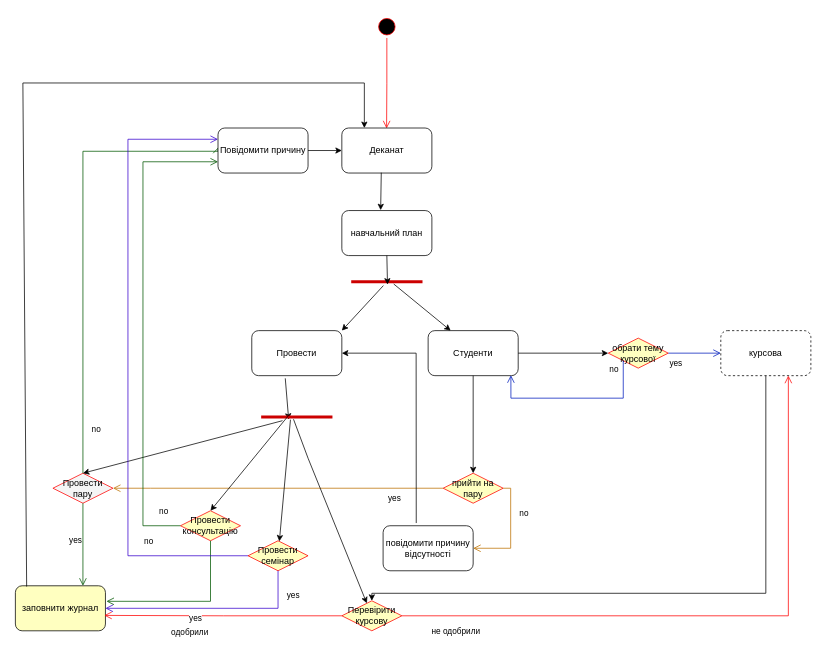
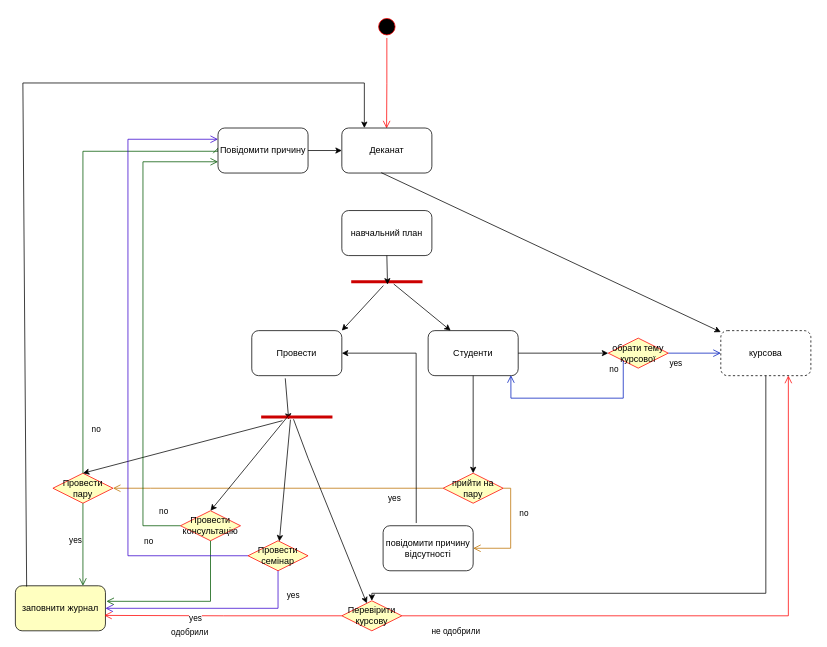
  <mxCell id="0" />
  <mxCell id="1" parent="0" />
  <mxCell id="2" value="" style="ellipse;html=1;shape=startState;fillColor=#000000;strokeColor=#ff0000;" parent="1" vertex="1"><mxGeometry x="500" y="20" width="30" height="30" as="geometry" /></mxCell>
  <mxCell id="3" value="" style="edgeStyle=orthogonalEdgeStyle;html=1;verticalAlign=bottom;endArrow=open;endSize=8;strokeColor=#ff0000;rounded=0;entryX=0.616;entryY=0.065;entryDx=0;entryDy=0;entryPerimeter=0;" parent="1" source="2" edge="1"><mxGeometry relative="1" as="geometry"><mxPoint x="514.64" y="170.52" as="targetPoint" /></mxGeometry></mxCell>
  <mxCell id="4" value="Деканат" style="rounded=1;whiteSpace=wrap;html=1;" parent="1" vertex="1"><mxGeometry x="455" y="170" width="120" height="60" as="geometry" /></mxCell>
  <mxCell id="5" value="Провести" style="rounded=1;whiteSpace=wrap;html=1;" parent="1" vertex="1"><mxGeometry x="335" y="440" width="120" height="60" as="geometry" /></mxCell>
  <mxCell id="6" value="Студенти" style="rounded=1;whiteSpace=wrap;html=1;" parent="1" vertex="1"><mxGeometry x="570" y="440" width="120" height="60" as="geometry" /></mxCell>
  <mxCell id="7" value="навчальний план" style="rounded=1;whiteSpace=wrap;html=1;" parent="1" vertex="1"><mxGeometry x="455" y="280" width="120" height="60" as="geometry" /></mxCell>
  <mxCell id="8" value="" style="endArrow=classic;html=1;rounded=0;entryX=1;entryY=0;entryDx=0;entryDy=0;" parent="1" source="11" target="5" edge="1"><mxGeometry width="50" height="50" relative="1" as="geometry"><mxPoint x="610" y="380" as="sourcePoint" /><mxPoint x="660" y="330" as="targetPoint" /></mxGeometry></mxCell>
  <mxCell id="9" value="" style="endArrow=classic;html=1;rounded=0;exitX=0.596;exitY=0.783;exitDx=0;exitDy=0;entryX=0.25;entryY=0;entryDx=0;entryDy=0;exitPerimeter=0;" parent="1" source="11" target="6" edge="1"><mxGeometry width="50" height="50" relative="1" as="geometry"><mxPoint x="610" y="380" as="sourcePoint" /><mxPoint x="660" y="330" as="targetPoint" /></mxGeometry></mxCell>
- <mxCell id="10" value="" style="endArrow=classic;html=1;rounded=0;exitX=0.438;exitY=0.992;exitDx=0;exitDy=0;exitPerimeter=0;entryX=0.431;entryY=-0.008;entryDx=0;entryDy=0;entryPerimeter=0;" parent="1" source="4" target="7" edge="1"><mxGeometry width="50" height="50" relative="1" as="geometry"><mxPoint x="610" y="380" as="sourcePoint" /><mxPoint x="660" y="330" as="targetPoint" /></mxGeometry></mxCell>
+ <mxCell id="10" value="" style="endArrow=classic;html=1;rounded=0;exitX=0.438;exitY=0.992;exitDx=0;exitDy=0;exitPerimeter=0;" parent="1" source="4" target="24" edge="1"><mxGeometry width="50" height="50" relative="1" as="geometry"><mxPoint x="610" y="380" as="sourcePoint" /><mxPoint x="660" y="330" as="targetPoint" /></mxGeometry></mxCell>
  <mxCell id="11" value="" style="line;strokeWidth=4;rotatable=0;dashed=0;labelPosition=right;align=left;verticalAlign=middle;spacingTop=0;spacingLeft=6;points=[];portConstraint=eastwest;strokeColor=#CC0000;" parent="1" vertex="1"><mxGeometry x="467.5" y="370" width="95" height="10" as="geometry" /></mxCell>
  <mxCell id="12" value="" style="endArrow=classic;html=1;rounded=0;exitX=0.5;exitY=1;exitDx=0;exitDy=0;entryX=0.509;entryY=0.867;entryDx=0;entryDy=0;entryPerimeter=0;" parent="1" source="7" target="11" edge="1"><mxGeometry width="50" height="50" relative="1" as="geometry"><mxPoint x="510" y="380" as="sourcePoint" /><mxPoint x="560" y="330" as="targetPoint" /></mxGeometry></mxCell>
  <mxCell id="13" value="заповнити журнал" style="rounded=1;whiteSpace=wrap;html=1;fillColor=#ffffc0;" parent="1" vertex="1"><mxGeometry x="20" y="780" width="120" height="60" as="geometry" /></mxCell>
- <mxCell id="14" value="Провести пару" style="rhombus;whiteSpace=wrap;html=1;fontColor=#000000;fillColor=#f5f5f5;strokeColor=#ff0000;" parent="1" vertex="1"><mxGeometry x="70" y="630" width="80" height="40" as="geometry" /></mxCell>
+ <mxCell id="14" value="Провести пару" style="rhombus;whiteSpace=wrap;html=1;fontColor=#000000;fillColor=#ffffc0;strokeColor=#ff0000;" parent="1" vertex="1"><mxGeometry x="70" y="630" width="80" height="40" as="geometry" /></mxCell>
  <mxCell id="15" value="no" style="edgeStyle=orthogonalEdgeStyle;html=1;align=left;verticalAlign=bottom;endArrow=open;endSize=8;strokeColor=#005700;rounded=0;entryX=0.007;entryY=0.422;entryDx=0;entryDy=0;entryPerimeter=0;fillColor=#008a00;" parent="1" target="40" edge="1"><mxGeometry x="-0.838" y="-10" relative="1" as="geometry"><mxPoint x="180" y="180" as="targetPoint" /><mxPoint x="110" y="630" as="sourcePoint" /><Array as="points"><mxPoint x="110" y="201" /><mxPoint x="290" y="201" /><mxPoint x="290" y="198" /><mxPoint x="291" y="198" /></Array><mxPoint as="offset" /></mxGeometry></mxCell>
  <mxCell id="16" value="yes" style="edgeStyle=orthogonalEdgeStyle;html=1;align=left;verticalAlign=top;endArrow=open;endSize=8;strokeColor=#005700;rounded=0;entryX=0.75;entryY=0;entryDx=0;entryDy=0;fillColor=#008a00;" parent="1" source="14" target="13" edge="1"><mxGeometry x="-0.335" y="-20" relative="1" as="geometry"><mxPoint x="308" y="780" as="targetPoint" /><mxPoint as="offset" /></mxGeometry></mxCell>
  <mxCell id="17" value="прийти на пару" style="rhombus;whiteSpace=wrap;html=1;fontColor=#000000;fillColor=#ffffc0;strokeColor=#ff0000;" parent="1" vertex="1"><mxGeometry x="590" y="630" width="80" height="40" as="geometry" /></mxCell>
  <mxCell id="18" value="no" style="edgeStyle=orthogonalEdgeStyle;html=1;align=left;verticalAlign=bottom;endArrow=open;endSize=8;strokeColor=#BD7000;rounded=0;entryX=1;entryY=0.5;entryDx=0;entryDy=0;exitX=1;exitY=0.5;exitDx=0;exitDy=0;fillColor=#f0a30a;" parent="1" source="17" target="22" edge="1"><mxGeometry x="-0.254" y="10" relative="1" as="geometry"><mxPoint x="720.03" y="640.02" as="targetPoint" /><mxPoint x="719.996" y="590.003" as="sourcePoint" /><mxPoint as="offset" /></mxGeometry></mxCell>
  <mxCell id="19" value="yes" style="edgeStyle=orthogonalEdgeStyle;html=1;align=left;verticalAlign=top;endArrow=open;endSize=8;strokeColor=#BD7000;rounded=0;entryX=1;entryY=0.5;entryDx=0;entryDy=0;fillColor=#f0a30a;" parent="1" source="17" target="14" edge="1"><mxGeometry x="-0.657" relative="1" as="geometry"><mxPoint x="610" y="650" as="targetPoint" /><Array as="points"><mxPoint x="200" y="650" /><mxPoint x="200" y="650" /></Array><mxPoint as="offset" /></mxGeometry></mxCell>
  <mxCell id="20" value="" style="endArrow=classic;html=1;rounded=0;exitX=0.372;exitY=1.06;exitDx=0;exitDy=0;exitPerimeter=0;entryX=0.386;entryY=0.867;entryDx=0;entryDy=0;entryPerimeter=0;" parent="1" source="5" target="30" edge="1"><mxGeometry width="50" height="50" relative="1" as="geometry"><mxPoint x="380" y="520" as="sourcePoint" /><mxPoint x="380" y="540" as="targetPoint" /></mxGeometry></mxCell>
  <mxCell id="21" value="" style="endArrow=classic;html=1;rounded=0;exitX=0.5;exitY=1;exitDx=0;exitDy=0;" parent="1" source="6" target="17" edge="1"><mxGeometry width="50" height="50" relative="1" as="geometry"><mxPoint x="380" y="520" as="sourcePoint" /><mxPoint x="430" y="470" as="targetPoint" /></mxGeometry></mxCell>
  <mxCell id="22" value="повідомити причину відсутності" style="rounded=1;whiteSpace=wrap;html=1;" parent="1" vertex="1"><mxGeometry x="510" y="700" width="120" height="60" as="geometry" /></mxCell>
  <mxCell id="23" value="" style="endArrow=classic;html=1;rounded=0;exitX=0.368;exitY=-0.06;exitDx=0;exitDy=0;exitPerimeter=0;entryX=1;entryY=0.5;entryDx=0;entryDy=0;" parent="1" source="22" target="5" edge="1"><mxGeometry width="50" height="50" relative="1" as="geometry"><mxPoint x="380" y="520" as="sourcePoint" /><mxPoint x="430" y="470" as="targetPoint" /><Array as="points"><mxPoint x="554" y="470" /></Array></mxGeometry></mxCell>
  <mxCell id="24" value="курсова" style="rounded=1;whiteSpace=wrap;html=1;dashed=1;" parent="1" vertex="1"><mxGeometry x="960" y="440" width="120" height="60" as="geometry" /></mxCell>
  <mxCell id="25" value="" style="endArrow=classic;html=1;rounded=0;exitX=1;exitY=0.5;exitDx=0;exitDy=0;entryX=0;entryY=0.5;entryDx=0;entryDy=0;" parent="1" source="6" target="26" edge="1"><mxGeometry width="50" height="50" relative="1" as="geometry"><mxPoint x="570" y="550" as="sourcePoint" /><mxPoint x="760" y="470" as="targetPoint" /></mxGeometry></mxCell>
  <mxCell id="26" value="обрати тему курсової" style="rhombus;whiteSpace=wrap;html=1;fontColor=#000000;fillColor=#ffffc0;strokeColor=#ff0000;" parent="1" vertex="1"><mxGeometry x="810" y="450" width="80" height="40" as="geometry" /></mxCell>
  <mxCell id="27" value="no" style="edgeStyle=orthogonalEdgeStyle;html=1;align=left;verticalAlign=bottom;endArrow=open;endSize=8;strokeColor=#001DBC;rounded=0;entryX=0.919;entryY=0.991;entryDx=0;entryDy=0;entryPerimeter=0;fillColor=#0050ef;" parent="1" source="26" target="6" edge="1"><mxGeometry x="-0.826" y="-20" relative="1" as="geometry"><mxPoint x="810" y="580" as="targetPoint" /><Array as="points"><mxPoint x="830" y="530" /><mxPoint x="680" y="530" /></Array><mxPoint as="offset" /></mxGeometry></mxCell>
  <mxCell id="28" value="yes" style="edgeStyle=orthogonalEdgeStyle;html=1;align=left;verticalAlign=top;endArrow=open;endSize=8;strokeColor=#001DBC;rounded=0;entryX=0;entryY=0.5;entryDx=0;entryDy=0;fillColor=#0050ef;" parent="1" source="26" target="24" edge="1"><mxGeometry x="-1" relative="1" as="geometry"><mxPoint x="850" y="570" as="targetPoint" /></mxGeometry></mxCell>
  <mxCell id="29" value="" style="endArrow=classic;html=1;rounded=0;exitX=0.5;exitY=1;exitDx=0;exitDy=0;entryX=0.5;entryY=0;entryDx=0;entryDy=0;" parent="1" source="24" target="33" edge="1"><mxGeometry width="50" height="50" relative="1" as="geometry"><mxPoint x="1020" y="480" as="sourcePoint" /><mxPoint x="510" y="790" as="targetPoint" /><Array as="points"><mxPoint x="1020" y="790" /><mxPoint x="495" y="790" /></Array></mxGeometry></mxCell>
  <mxCell id="30" value="" style="line;strokeWidth=4;rotatable=0;dashed=0;labelPosition=right;align=left;verticalAlign=middle;spacingTop=0;spacingLeft=6;points=[];portConstraint=eastwest;strokeColor=#CC0000;" parent="1" vertex="1"><mxGeometry x="347.5" y="550" width="95" height="10" as="geometry" /></mxCell>
  <mxCell id="31" value="" style="endArrow=classic;html=1;rounded=0;entryX=0.5;entryY=0;entryDx=0;entryDy=0;" parent="1" source="30" target="14" edge="1"><mxGeometry width="50" height="50" relative="1" as="geometry"><mxPoint x="810" y="580" as="sourcePoint" /><mxPoint x="860" y="530" as="targetPoint" /></mxGeometry></mxCell>
  <mxCell id="32" value="" style="endArrow=classic;html=1;rounded=0;exitX=0.454;exitY=0.81;exitDx=0;exitDy=0;exitPerimeter=0;" parent="1" source="30" target="33" edge="1"><mxGeometry width="50" height="50" relative="1" as="geometry"><mxPoint x="810" y="580" as="sourcePoint" /><mxPoint x="446.906" y="780" as="targetPoint" /><Array as="points"><mxPoint x="410" y="610" /></Array></mxGeometry></mxCell>
  <mxCell id="33" value="Перевірити курсову" style="rhombus;whiteSpace=wrap;html=1;fontColor=#000000;fillColor=#ffffc0;strokeColor=#ff0000;" parent="1" vertex="1"><mxGeometry x="455" y="800" width="80" height="40" as="geometry" /></mxCell>
  <mxCell id="34" value="не одобрили" style="edgeStyle=orthogonalEdgeStyle;html=1;align=left;verticalAlign=bottom;endArrow=open;endSize=8;strokeColor=#ff0000;rounded=0;entryX=0.75;entryY=1;entryDx=0;entryDy=0;" parent="1" source="33" target="24" edge="1"><mxGeometry x="-0.909" y="-30" relative="1" as="geometry"><mxPoint x="450" y="970" as="targetPoint" /><mxPoint as="offset" /></mxGeometry></mxCell>
  <mxCell id="35" value="одобрили" style="edgeStyle=orthogonalEdgeStyle;html=1;align=left;verticalAlign=top;endArrow=open;endSize=8;strokeColor=#ff0000;rounded=0;entryX=0.986;entryY=0.658;entryDx=0;entryDy=0;entryPerimeter=0;" parent="1" source="33" target="13" edge="1"><mxGeometry x="0.445" y="10" relative="1" as="geometry"><mxPoint x="450" y="890" as="targetPoint" /><Array as="points" /><mxPoint as="offset" /></mxGeometry></mxCell>
  <mxCell id="36" value="Провести консультацію" style="rhombus;whiteSpace=wrap;html=1;fontColor=#000000;fillColor=#ffffc0;strokeColor=#ff0000;" parent="1" vertex="1"><mxGeometry x="240" y="680" width="80" height="40" as="geometry" /></mxCell>
  <mxCell id="37" value="no" style="edgeStyle=orthogonalEdgeStyle;html=1;align=left;verticalAlign=bottom;endArrow=open;endSize=8;strokeColor=#005700;rounded=0;fillColor=#008a00;" parent="1" source="36" target="40" edge="1"><mxGeometry x="-0.905" y="-10" relative="1" as="geometry"><mxPoint x="270" y="215" as="targetPoint" /><Array as="points"><mxPoint x="190" y="700" /><mxPoint x="190" y="215" /></Array><mxPoint as="offset" /></mxGeometry></mxCell>
  <mxCell id="38" value="yes" style="edgeStyle=orthogonalEdgeStyle;html=1;align=left;verticalAlign=top;endArrow=open;endSize=8;strokeColor=#005700;rounded=0;entryX=1.011;entryY=0.345;entryDx=0;entryDy=0;entryPerimeter=0;fillColor=#008a00;" parent="1" source="36" target="13" edge="1"><mxGeometry x="0.009" y="10" relative="1" as="geometry"><mxPoint x="280" y="780" as="targetPoint" /><Array as="points"><mxPoint x="280" y="801" /></Array><mxPoint as="offset" /></mxGeometry></mxCell>
  <mxCell id="39" value="" style="endArrow=classic;html=1;rounded=0;exitX=0.386;exitY=0.283;exitDx=0;exitDy=0;exitPerimeter=0;entryX=0.5;entryY=0;entryDx=0;entryDy=0;" parent="1" source="30" target="36" edge="1"><mxGeometry width="50" height="50" relative="1" as="geometry"><mxPoint x="450" y="590" as="sourcePoint" /><mxPoint x="320" y="630" as="targetPoint" /></mxGeometry></mxCell>
  <mxCell id="40" value="Повідомити причину" style="rounded=1;whiteSpace=wrap;html=1;" parent="1" vertex="1"><mxGeometry x="290" y="170" width="120" height="60" as="geometry" /></mxCell>
  <mxCell id="41" value="" style="endArrow=classic;html=1;rounded=0;exitX=0.125;exitY=0.017;exitDx=0;exitDy=0;exitPerimeter=0;entryX=0.25;entryY=0;entryDx=0;entryDy=0;" parent="1" source="13" target="4" edge="1"><mxGeometry width="50" height="50" relative="1" as="geometry"><mxPoint x="350" y="530" as="sourcePoint" /><mxPoint y="130" as="targetPoint" x="30" /><Array as="points"><mxPoint y="110" x="30" /><mxPoint x="485" y="110" /></Array></mxGeometry></mxCell>
  <mxCell id="42" value="" style="endArrow=classic;html=1;rounded=0;exitX=1;exitY=0.5;exitDx=0;exitDy=0;entryX=0;entryY=0.5;entryDx=0;entryDy=0;" parent="1" source="40" target="4" edge="1"><mxGeometry width="50" height="50" relative="1" as="geometry"><mxPoint x="360" y="340" as="sourcePoint" /><mxPoint x="410" y="290" as="targetPoint" /></mxGeometry></mxCell>
  <mxCell id="43" value="Провести семінар" style="rhombus;whiteSpace=wrap;html=1;fontColor=#000000;fillColor=#ffffc0;strokeColor=#ff0000;" parent="1" vertex="1"><mxGeometry x="330" y="720" width="80" height="40" as="geometry" /></mxCell>
  <mxCell id="44" value="no" style="edgeStyle=orthogonalEdgeStyle;html=1;align=left;verticalAlign=bottom;endArrow=open;endSize=8;strokeColor=#3700CC;rounded=0;entryX=0;entryY=0.25;entryDx=0;entryDy=0;fillColor=#6a00ff;" parent="1" source="43" target="40" edge="1"><mxGeometry x="-0.665" y="-10" relative="1" as="geometry"><mxPoint x="510" y="740" as="targetPoint" /><Array as="points"><mxPoint x="170" y="740" /><mxPoint x="170" y="185" /></Array><mxPoint as="offset" /></mxGeometry></mxCell>
  <mxCell id="45" value="yes" style="edgeStyle=orthogonalEdgeStyle;html=1;align=left;verticalAlign=top;endArrow=open;endSize=8;strokeColor=#3700CC;rounded=0;entryX=1;entryY=0.5;entryDx=0;entryDy=0;fillColor=#6a00ff;" parent="1" source="43" target="13" edge="1"><mxGeometry x="-0.857" y="10" relative="1" as="geometry"><mxPoint x="370" y="820" as="targetPoint" /><Array as="points"><mxPoint x="370" y="810" /></Array><mxPoint as="offset" /></mxGeometry></mxCell>
  <mxCell id="46" value="" style="endArrow=classic;html=1;rounded=0;exitX=0.411;exitY=0.865;exitDx=0;exitDy=0;exitPerimeter=0;" parent="1" source="30" target="43" edge="1"><mxGeometry width="50" height="50" relative="1" as="geometry"><mxPoint x="550" y="610" as="sourcePoint" /><mxPoint x="600" y="560" as="targetPoint" /></mxGeometry></mxCell>
